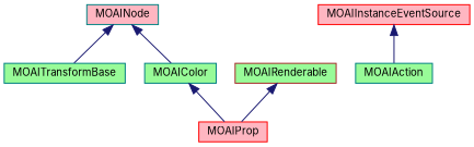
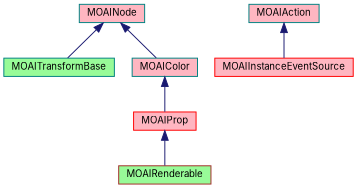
  digraph {
    fontname=Inter
    node [color=teal fillcolor=palegreen fontname=Inter fontsize=10 shape=record style=filled]
    edge [color=midnightblue dir=back fontname=Inter fontsize=10 labelfontname=FreeSans labelfontsize=10 style=solid]
    n1 [color=red fillcolor=lightpink height=0.2 label=MOAIProp width=0.4]
    n2 [height=0.2 label=MOAITransformBase width=0.4]
    n3 [fillcolor=lightpink height=0.2 label=MOAINode width=0.4]
-   n4 [height=0.2 label=MOAIColor width=0.4]
+   n4 [fillcolor=lightpink height=0.2 label=MOAIColor width=0.4]
    n5 [color=brown height=0.2 label=MOAIRenderable width=0.4]
-   n6 [height=0.2 label=MOAIAction width=0.4]
+   n6 [fillcolor=lightpink height=0.2 label=MOAIAction width=0.4]
    n7 [color=red fillcolor=lightpink height=0.2 label=MOAIInstanceEventSource width=0.4]
    n3 -> n2
    n3 -> n4
    n4 -> n1
-   n5 -> n1
-   n7 -> n6
+   n1 -> n5
+   n6 -> n7
  }
